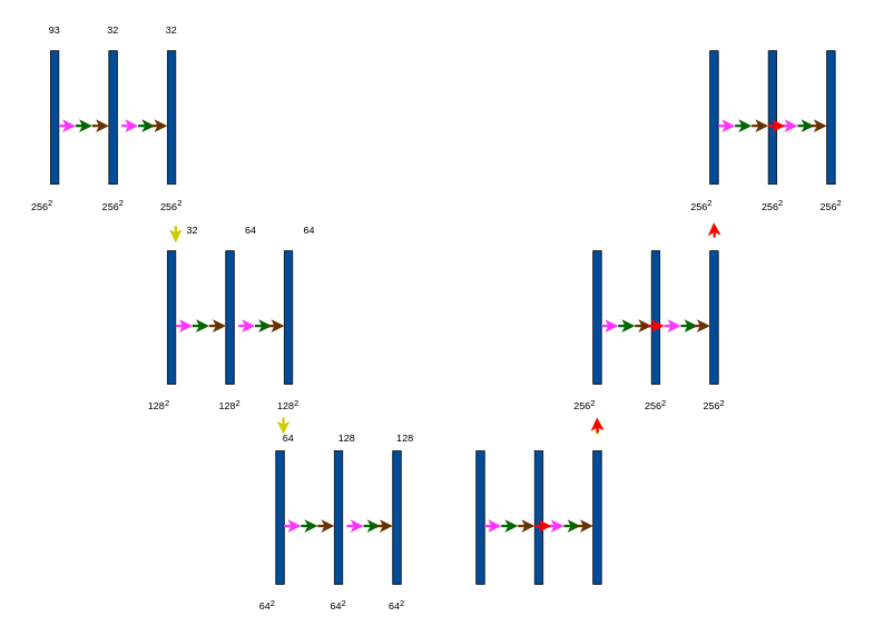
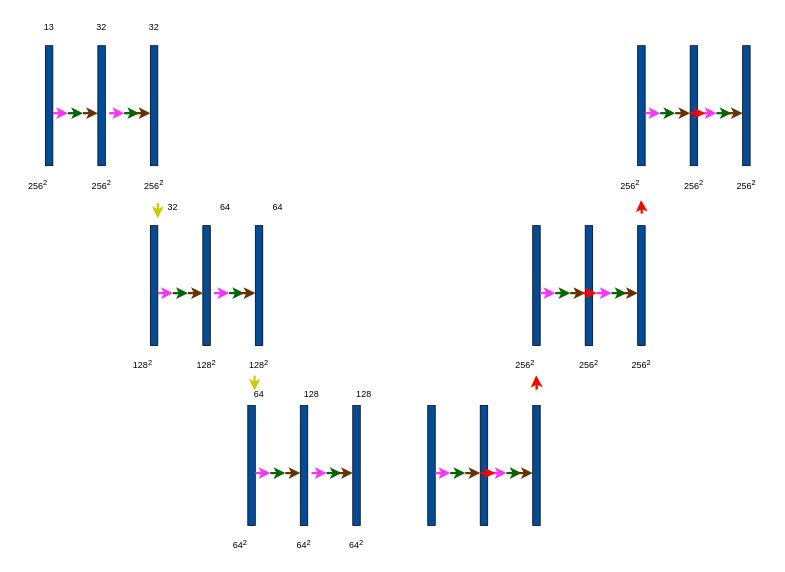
  <mxCell id="0" />
  <mxCell id="1" parent="0" />
  <mxCell id="2" value="" style="rounded=0;whiteSpace=wrap;html=1;fillColor=#004C99;" vertex="1" parent="1"><mxGeometry x="60" y="60" width="10" height="160" as="geometry" /></mxCell>
  <mxCell id="3" value="" style="rounded=0;whiteSpace=wrap;html=1;fillColor=#004C99;" vertex="1" parent="1"><mxGeometry x="130" y="60" width="10" height="160" as="geometry" /></mxCell>
  <mxCell id="4" value="" style="rounded=0;whiteSpace=wrap;html=1;fillColor=#004C99;" vertex="1" parent="1"><mxGeometry x="200" y="60" width="10" height="160" as="geometry" /></mxCell>
  <mxCell id="5" value="256&lt;sup&gt;2&lt;/sup&gt;" style="text;html=1;strokeColor=none;fillColor=none;align=center;verticalAlign=middle;whiteSpace=wrap;rounded=0;" vertex="1" parent="1"><mxGeometry x="20" y="230" width="60" height="30" as="geometry" /></mxCell>
  <mxCell id="6" value="256&lt;sup&gt;2&lt;/sup&gt;" style="text;html=1;strokeColor=none;fillColor=none;align=center;verticalAlign=middle;whiteSpace=wrap;rounded=0;" vertex="1" parent="1"><mxGeometry x="105" y="230" width="60" height="30" as="geometry" /></mxCell>
  <mxCell id="7" value="256&lt;sup&gt;2&lt;/sup&gt;" style="text;html=1;strokeColor=none;fillColor=none;align=center;verticalAlign=middle;whiteSpace=wrap;rounded=0;" vertex="1" parent="1"><mxGeometry x="175" y="230" width="60" height="30" as="geometry" /></mxCell>
  <mxCell id="8" value="" style="html=1;rounded=0;strokeColor=#FF33FF;strokeWidth=3;fillColor=#00FF00;" edge="1" parent="1"><mxGeometry width="100" relative="1" as="geometry"><mxPoint x="70" y="150" as="sourcePoint" /><mxPoint x="90" y="150" as="targetPoint" /></mxGeometry></mxCell>
  <mxCell id="9" value="" style="html=1;rounded=0;strokeColor=#006600;strokeWidth=3;fillColor=#00FF00;" edge="1" parent="1"><mxGeometry width="100" relative="1" as="geometry"><mxPoint x="90" y="150" as="sourcePoint" /><mxPoint x="110" y="150" as="targetPoint" /></mxGeometry></mxCell>
  <mxCell id="10" value="" style="html=1;rounded=0;strokeColor=#663300;strokeWidth=3;fillColor=#00FF00;" edge="1" parent="1"><mxGeometry width="100" relative="1" as="geometry"><mxPoint x="110" y="150" as="sourcePoint" /><mxPoint x="130" y="150" as="targetPoint" /></mxGeometry></mxCell>
  <mxCell id="11" value="" style="html=1;rounded=0;strokeColor=#FF33FF;strokeWidth=3;fillColor=#00FF00;" edge="1" parent="1"><mxGeometry width="100" relative="1" as="geometry"><mxPoint x="145" y="150" as="sourcePoint" /><mxPoint x="165" y="150" as="targetPoint" /></mxGeometry></mxCell>
  <mxCell id="12" value="" style="html=1;rounded=0;strokeColor=#006600;strokeWidth=3;fillColor=#00FF00;" edge="1" parent="1"><mxGeometry width="100" relative="1" as="geometry"><mxPoint x="165" y="150" as="sourcePoint" /><mxPoint x="185" y="150" as="targetPoint" /></mxGeometry></mxCell>
  <mxCell id="13" value="" style="html=1;rounded=0;strokeColor=#663300;strokeWidth=3;fillColor=#00FF00;" edge="1" parent="1"><mxGeometry width="100" relative="1" as="geometry"><mxPoint x="180" y="150" as="sourcePoint" /><mxPoint x="200" y="150" as="targetPoint" /></mxGeometry></mxCell>
  <mxCell id="14" value="" style="html=1;rounded=0;strokeColor=#CCCC00;strokeWidth=3;fillColor=#00FF00;" edge="1" parent="1"><mxGeometry width="100" relative="1" as="geometry"><mxPoint x="210" y="270" as="sourcePoint" /><mxPoint x="210" y="290" as="targetPoint" /></mxGeometry></mxCell>
  <mxCell id="15" value="" style="rounded=0;whiteSpace=wrap;html=1;fillColor=#004C99;" vertex="1" parent="1"><mxGeometry x="200" y="300" width="10" height="160" as="geometry" /></mxCell>
  <mxCell id="16" value="" style="rounded=0;whiteSpace=wrap;html=1;fillColor=#004C99;" vertex="1" parent="1"><mxGeometry x="270" y="300" width="10" height="160" as="geometry" /></mxCell>
  <mxCell id="17" value="" style="rounded=0;whiteSpace=wrap;html=1;fillColor=#004C99;" vertex="1" parent="1"><mxGeometry x="340" y="300" width="10" height="160" as="geometry" /></mxCell>
  <mxCell id="18" value="128&lt;sup&gt;2&lt;/sup&gt;" style="text;html=1;strokeColor=none;fillColor=none;align=center;verticalAlign=middle;whiteSpace=wrap;rounded=0;" vertex="1" parent="1"><mxGeometry x="160" y="470" width="60" height="30" as="geometry" /></mxCell>
  <mxCell id="19" value="128&lt;sup&gt;2&lt;/sup&gt;" style="text;html=1;strokeColor=none;fillColor=none;align=center;verticalAlign=middle;whiteSpace=wrap;rounded=0;" vertex="1" parent="1"><mxGeometry x="245" y="470" width="60" height="30" as="geometry" /></mxCell>
  <mxCell id="20" value="128&lt;sup&gt;2&lt;/sup&gt;" style="text;html=1;strokeColor=none;fillColor=none;align=center;verticalAlign=middle;whiteSpace=wrap;rounded=0;" vertex="1" parent="1"><mxGeometry x="315" y="470" width="60" height="30" as="geometry" /></mxCell>
  <mxCell id="21" value="" style="html=1;rounded=0;strokeColor=#FF33FF;strokeWidth=3;fillColor=#00FF00;" edge="1" parent="1"><mxGeometry width="100" relative="1" as="geometry"><mxPoint x="210" y="390" as="sourcePoint" /><mxPoint x="230" y="390" as="targetPoint" /></mxGeometry></mxCell>
  <mxCell id="22" value="" style="html=1;rounded=0;strokeColor=#006600;strokeWidth=3;fillColor=#00FF00;" edge="1" parent="1"><mxGeometry width="100" relative="1" as="geometry"><mxPoint x="230" y="390" as="sourcePoint" /><mxPoint x="250" y="390" as="targetPoint" /></mxGeometry></mxCell>
  <mxCell id="23" value="" style="html=1;rounded=0;strokeColor=#663300;strokeWidth=3;fillColor=#00FF00;" edge="1" parent="1"><mxGeometry width="100" relative="1" as="geometry"><mxPoint x="250" y="390" as="sourcePoint" /><mxPoint x="270" y="390" as="targetPoint" /></mxGeometry></mxCell>
  <mxCell id="24" value="" style="html=1;rounded=0;strokeColor=#FF33FF;strokeWidth=3;fillColor=#00FF00;" edge="1" parent="1"><mxGeometry width="100" relative="1" as="geometry"><mxPoint x="285" y="390" as="sourcePoint" /><mxPoint x="305" y="390" as="targetPoint" /></mxGeometry></mxCell>
  <mxCell id="25" value="" style="html=1;rounded=0;strokeColor=#006600;strokeWidth=3;fillColor=#00FF00;" edge="1" parent="1"><mxGeometry width="100" relative="1" as="geometry"><mxPoint x="305" y="390" as="sourcePoint" /><mxPoint x="325" y="390" as="targetPoint" /></mxGeometry></mxCell>
  <mxCell id="26" value="" style="html=1;rounded=0;strokeColor=#663300;strokeWidth=3;fillColor=#00FF00;" edge="1" parent="1"><mxGeometry width="100" relative="1" as="geometry"><mxPoint x="320" y="390" as="sourcePoint" /><mxPoint x="340" y="390" as="targetPoint" /></mxGeometry></mxCell>
  <mxCell id="27" value="" style="rounded=0;whiteSpace=wrap;html=1;fillColor=#004C99;" vertex="1" parent="1"><mxGeometry x="330" y="540" width="10" height="160" as="geometry" /></mxCell>
  <mxCell id="28" value="" style="rounded=0;whiteSpace=wrap;html=1;fillColor=#004C99;" vertex="1" parent="1"><mxGeometry x="400" y="540" width="10" height="160" as="geometry" /></mxCell>
  <mxCell id="29" value="" style="rounded=0;whiteSpace=wrap;html=1;fillColor=#004C99;" vertex="1" parent="1"><mxGeometry x="470" y="540" width="10" height="160" as="geometry" /></mxCell>
  <mxCell id="30" value="64&lt;sup&gt;2&lt;/sup&gt;" style="text;html=1;strokeColor=none;fillColor=none;align=center;verticalAlign=middle;whiteSpace=wrap;rounded=0;" vertex="1" parent="1"><mxGeometry x="290" y="710" width="60" height="30" as="geometry" /></mxCell>
  <mxCell id="31" value="64&lt;sup&gt;2&lt;/sup&gt;" style="text;html=1;strokeColor=none;fillColor=none;align=center;verticalAlign=middle;whiteSpace=wrap;rounded=0;" vertex="1" parent="1"><mxGeometry x="375" y="710" width="60" height="30" as="geometry" /></mxCell>
  <mxCell id="32" value="64&lt;sup&gt;2&lt;/sup&gt;" style="text;html=1;strokeColor=none;fillColor=none;align=center;verticalAlign=middle;whiteSpace=wrap;rounded=0;" vertex="1" parent="1"><mxGeometry x="445" y="710" width="60" height="30" as="geometry" /></mxCell>
  <mxCell id="33" value="" style="html=1;rounded=0;strokeColor=#FF33FF;strokeWidth=3;fillColor=#00FF00;" edge="1" parent="1"><mxGeometry width="100" relative="1" as="geometry"><mxPoint x="340" y="630" as="sourcePoint" /><mxPoint x="360" y="630" as="targetPoint" /></mxGeometry></mxCell>
  <mxCell id="34" value="" style="html=1;rounded=0;strokeColor=#006600;strokeWidth=3;fillColor=#00FF00;" edge="1" parent="1"><mxGeometry width="100" relative="1" as="geometry"><mxPoint x="360" y="630" as="sourcePoint" /><mxPoint x="380" y="630" as="targetPoint" /></mxGeometry></mxCell>
  <mxCell id="35" value="" style="html=1;rounded=0;strokeColor=#663300;strokeWidth=3;fillColor=#00FF00;" edge="1" parent="1"><mxGeometry width="100" relative="1" as="geometry"><mxPoint x="380" y="630" as="sourcePoint" /><mxPoint x="400" y="630" as="targetPoint" /></mxGeometry></mxCell>
  <mxCell id="36" value="" style="html=1;rounded=0;strokeColor=#FF33FF;strokeWidth=3;fillColor=#00FF00;" edge="1" parent="1"><mxGeometry width="100" relative="1" as="geometry"><mxPoint x="415" y="630" as="sourcePoint" /><mxPoint x="435" y="630" as="targetPoint" /></mxGeometry></mxCell>
  <mxCell id="37" value="" style="html=1;rounded=0;strokeColor=#006600;strokeWidth=3;fillColor=#00FF00;" edge="1" parent="1"><mxGeometry width="100" relative="1" as="geometry"><mxPoint x="435" y="630" as="sourcePoint" /><mxPoint x="455" y="630" as="targetPoint" /></mxGeometry></mxCell>
  <mxCell id="38" value="" style="html=1;rounded=0;strokeColor=#663300;strokeWidth=3;fillColor=#00FF00;" edge="1" parent="1"><mxGeometry width="100" relative="1" as="geometry"><mxPoint x="450" y="630" as="sourcePoint" /><mxPoint x="470" y="630" as="targetPoint" /></mxGeometry></mxCell>
  <mxCell id="39" value="" style="rounded=0;whiteSpace=wrap;html=1;fillColor=#004C99;" vertex="1" parent="1"><mxGeometry x="570" y="540" width="10" height="160" as="geometry" /></mxCell>
  <mxCell id="40" value="" style="rounded=0;whiteSpace=wrap;html=1;fillColor=#004C99;" vertex="1" parent="1"><mxGeometry x="640" y="540" width="10" height="160" as="geometry" /></mxCell>
  <mxCell id="41" value="" style="rounded=0;whiteSpace=wrap;html=1;fillColor=#004C99;" vertex="1" parent="1"><mxGeometry x="710" y="540" width="10" height="160" as="geometry" /></mxCell>
  <mxCell id="42" value="" style="html=1;rounded=0;strokeColor=#FF33FF;strokeWidth=3;fillColor=#00FF00;" edge="1" parent="1"><mxGeometry width="100" relative="1" as="geometry"><mxPoint x="580" y="630" as="sourcePoint" /><mxPoint x="600" y="630" as="targetPoint" /></mxGeometry></mxCell>
  <mxCell id="43" value="" style="html=1;rounded=0;strokeColor=#006600;strokeWidth=3;fillColor=#00FF00;" edge="1" parent="1"><mxGeometry width="100" relative="1" as="geometry"><mxPoint x="600" y="630" as="sourcePoint" /><mxPoint x="620" y="630" as="targetPoint" /></mxGeometry></mxCell>
  <mxCell id="44" value="" style="html=1;rounded=0;strokeColor=#663300;strokeWidth=3;fillColor=#00FF00;" edge="1" parent="1"><mxGeometry width="100" relative="1" as="geometry"><mxPoint x="620" y="630" as="sourcePoint" /><mxPoint x="640" y="630" as="targetPoint" /></mxGeometry></mxCell>
  <mxCell id="45" value="" style="html=1;rounded=0;strokeColor=#FF33FF;strokeWidth=3;fillColor=#00FF00;" edge="1" parent="1"><mxGeometry width="100" relative="1" as="geometry"><mxPoint x="655" y="630" as="sourcePoint" /><mxPoint x="675" y="630" as="targetPoint" /></mxGeometry></mxCell>
  <mxCell id="46" value="" style="html=1;rounded=0;strokeColor=#006600;strokeWidth=3;fillColor=#00FF00;" edge="1" parent="1"><mxGeometry width="100" relative="1" as="geometry"><mxPoint x="675" y="630" as="sourcePoint" /><mxPoint x="695" y="630" as="targetPoint" /></mxGeometry></mxCell>
  <mxCell id="47" value="" style="html=1;rounded=0;strokeColor=#663300;strokeWidth=3;fillColor=#00FF00;" edge="1" parent="1"><mxGeometry width="100" relative="1" as="geometry"><mxPoint x="690" y="630" as="sourcePoint" /><mxPoint x="710" y="630" as="targetPoint" /></mxGeometry></mxCell>
  <mxCell id="48" value="" style="rounded=0;whiteSpace=wrap;html=1;fillColor=#004C99;" vertex="1" parent="1"><mxGeometry x="710" y="300" width="10" height="160" as="geometry" /></mxCell>
  <mxCell id="49" value="" style="rounded=0;whiteSpace=wrap;html=1;fillColor=#004C99;" vertex="1" parent="1"><mxGeometry x="780" y="300" width="10" height="160" as="geometry" /></mxCell>
  <mxCell id="50" value="" style="rounded=0;whiteSpace=wrap;html=1;fillColor=#004C99;" vertex="1" parent="1"><mxGeometry x="850" y="300" width="10" height="160" as="geometry" /></mxCell>
  <mxCell id="51" value="256&lt;sup&gt;2&lt;/sup&gt;" style="text;html=1;strokeColor=none;fillColor=none;align=center;verticalAlign=middle;whiteSpace=wrap;rounded=0;" vertex="1" parent="1"><mxGeometry x="670" y="470" width="60" height="30" as="geometry" /></mxCell>
  <mxCell id="52" value="256&lt;sup&gt;2&lt;/sup&gt;" style="text;html=1;strokeColor=none;fillColor=none;align=center;verticalAlign=middle;whiteSpace=wrap;rounded=0;" vertex="1" parent="1"><mxGeometry x="755" y="470" width="60" height="30" as="geometry" /></mxCell>
  <mxCell id="53" value="256&lt;sup&gt;2&lt;/sup&gt;" style="text;html=1;strokeColor=none;fillColor=none;align=center;verticalAlign=middle;whiteSpace=wrap;rounded=0;" vertex="1" parent="1"><mxGeometry x="825" y="470" width="60" height="30" as="geometry" /></mxCell>
  <mxCell id="54" value="" style="html=1;rounded=0;strokeColor=#FF33FF;strokeWidth=3;fillColor=#00FF00;" edge="1" parent="1"><mxGeometry width="100" relative="1" as="geometry"><mxPoint x="720" y="390" as="sourcePoint" /><mxPoint x="740" y="390" as="targetPoint" /></mxGeometry></mxCell>
  <mxCell id="55" value="" style="html=1;rounded=0;strokeColor=#006600;strokeWidth=3;fillColor=#00FF00;" edge="1" parent="1"><mxGeometry width="100" relative="1" as="geometry"><mxPoint x="740" y="390" as="sourcePoint" /><mxPoint x="760" y="390" as="targetPoint" /></mxGeometry></mxCell>
  <mxCell id="56" value="" style="html=1;rounded=0;strokeColor=#663300;strokeWidth=3;fillColor=#00FF00;" edge="1" parent="1"><mxGeometry width="100" relative="1" as="geometry"><mxPoint x="760" y="390" as="sourcePoint" /><mxPoint x="780" y="390" as="targetPoint" /></mxGeometry></mxCell>
  <mxCell id="57" value="" style="html=1;rounded=0;strokeColor=#FF33FF;strokeWidth=3;fillColor=#00FF00;" edge="1" parent="1"><mxGeometry width="100" relative="1" as="geometry"><mxPoint x="795" y="390" as="sourcePoint" /><mxPoint x="815" y="390" as="targetPoint" /></mxGeometry></mxCell>
  <mxCell id="58" value="" style="html=1;rounded=0;strokeColor=#006600;strokeWidth=3;fillColor=#00FF00;" edge="1" parent="1"><mxGeometry width="100" relative="1" as="geometry"><mxPoint x="815" y="390" as="sourcePoint" /><mxPoint x="835" y="390" as="targetPoint" /></mxGeometry></mxCell>
  <mxCell id="59" value="" style="html=1;rounded=0;strokeColor=#663300;strokeWidth=3;fillColor=#00FF00;" edge="1" parent="1"><mxGeometry width="100" relative="1" as="geometry"><mxPoint x="830" y="390" as="sourcePoint" /><mxPoint x="850" y="390" as="targetPoint" /></mxGeometry></mxCell>
  <mxCell id="60" value="" style="rounded=0;whiteSpace=wrap;html=1;fillColor=#004C99;" vertex="1" parent="1"><mxGeometry x="850" y="60" width="10" height="160" as="geometry" /></mxCell>
  <mxCell id="61" value="" style="rounded=0;whiteSpace=wrap;html=1;fillColor=#004C99;" vertex="1" parent="1"><mxGeometry x="920" y="60" width="10" height="160" as="geometry" /></mxCell>
  <mxCell id="62" value="" style="rounded=0;whiteSpace=wrap;html=1;fillColor=#004C99;" vertex="1" parent="1"><mxGeometry x="990" y="60" width="10" height="160" as="geometry" /></mxCell>
  <mxCell id="63" value="256&lt;sup&gt;2&lt;/sup&gt;" style="text;html=1;strokeColor=none;fillColor=none;align=center;verticalAlign=middle;whiteSpace=wrap;rounded=0;" vertex="1" parent="1"><mxGeometry x="810" y="230" width="60" height="30" as="geometry" /></mxCell>
  <mxCell id="64" value="256&lt;sup&gt;2&lt;/sup&gt;" style="text;html=1;strokeColor=none;fillColor=none;align=center;verticalAlign=middle;whiteSpace=wrap;rounded=0;" vertex="1" parent="1"><mxGeometry x="895" y="230" width="60" height="30" as="geometry" /></mxCell>
  <mxCell id="65" value="256&lt;sup&gt;2&lt;/sup&gt;" style="text;html=1;strokeColor=none;fillColor=none;align=center;verticalAlign=middle;whiteSpace=wrap;rounded=0;" vertex="1" parent="1"><mxGeometry x="965" y="230" width="60" height="30" as="geometry" /></mxCell>
  <mxCell id="66" value="" style="html=1;rounded=0;strokeColor=#FF33FF;strokeWidth=3;fillColor=#00FF00;" edge="1" parent="1"><mxGeometry width="100" relative="1" as="geometry"><mxPoint x="860" y="150" as="sourcePoint" /><mxPoint x="880" y="150" as="targetPoint" /></mxGeometry></mxCell>
  <mxCell id="67" value="" style="html=1;rounded=0;strokeColor=#006600;strokeWidth=3;fillColor=#00FF00;" edge="1" parent="1"><mxGeometry width="100" relative="1" as="geometry"><mxPoint x="880" y="150" as="sourcePoint" /><mxPoint x="900" y="150" as="targetPoint" /></mxGeometry></mxCell>
  <mxCell id="68" value="" style="html=1;rounded=0;strokeColor=#663300;strokeWidth=3;fillColor=#00FF00;" edge="1" parent="1"><mxGeometry width="100" relative="1" as="geometry"><mxPoint x="900" y="150" as="sourcePoint" /><mxPoint x="920" y="150" as="targetPoint" /></mxGeometry></mxCell>
  <mxCell id="69" value="" style="html=1;rounded=0;strokeColor=#FF33FF;strokeWidth=3;fillColor=#00FF00;" edge="1" parent="1"><mxGeometry width="100" relative="1" as="geometry"><mxPoint x="935" y="150" as="sourcePoint" /><mxPoint x="955" y="150" as="targetPoint" /></mxGeometry></mxCell>
  <mxCell id="70" value="" style="html=1;rounded=0;strokeColor=#006600;strokeWidth=3;fillColor=#00FF00;" edge="1" parent="1"><mxGeometry width="100" relative="1" as="geometry"><mxPoint x="955" y="150" as="sourcePoint" /><mxPoint x="975" y="150" as="targetPoint" /></mxGeometry></mxCell>
  <mxCell id="71" value="" style="html=1;rounded=0;strokeColor=#663300;strokeWidth=3;fillColor=#00FF00;" edge="1" parent="1"><mxGeometry width="100" relative="1" as="geometry"><mxPoint x="970" y="150" as="sourcePoint" /><mxPoint x="990" y="150" as="targetPoint" /></mxGeometry></mxCell>
  <mxCell id="72" value="" style="html=1;rounded=0;strokeColor=#CCCC00;strokeWidth=3;fillColor=#00FF00;" edge="1" parent="1"><mxGeometry width="100" relative="1" as="geometry"><mxPoint x="339" y="500" as="sourcePoint" /><mxPoint x="339" y="520" as="targetPoint" /></mxGeometry></mxCell>
  <mxCell id="73" value="" style="html=1;rounded=0;strokeColor=#CCCC00;strokeWidth=3;fillColor=#00FF00;entryX=0.75;entryY=1;entryDx=0;entryDy=0;" edge="1" parent="1" target="51"><mxGeometry width="100" relative="1" as="geometry"><mxPoint x="715" y="520" as="sourcePoint" /><mxPoint x="714.5" y="530" as="targetPoint" /></mxGeometry></mxCell>
- <mxCell id="74" value="93" style="text;html=1;strokeColor=none;fillColor=none;align=center;verticalAlign=middle;whiteSpace=wrap;rounded=0;" vertex="1" parent="1"><mxGeometry x="35" y="20" width="60" height="30" as="geometry" /></mxCell>
+ <mxCell id="74" value="13" style="text;html=1;strokeColor=none;fillColor=none;align=center;verticalAlign=middle;whiteSpace=wrap;rounded=0;" vertex="1" parent="1"><mxGeometry x="35" y="20" width="60" height="30" as="geometry" /></mxCell>
  <mxCell id="75" value="32" style="text;html=1;strokeColor=none;fillColor=none;align=center;verticalAlign=middle;whiteSpace=wrap;rounded=0;" vertex="1" parent="1"><mxGeometry x="105" y="20" width="60" height="30" as="geometry" /></mxCell>
  <mxCell id="76" value="32" style="text;html=1;strokeColor=none;fillColor=none;align=center;verticalAlign=middle;whiteSpace=wrap;rounded=0;" vertex="1" parent="1"><mxGeometry x="175" y="20" width="60" height="30" as="geometry" /></mxCell>
  <mxCell id="77" value="32" style="text;html=1;strokeColor=none;fillColor=none;align=center;verticalAlign=middle;whiteSpace=wrap;rounded=0;" vertex="1" parent="1"><mxGeometry x="200" y="260" width="60" height="30" as="geometry" /></mxCell>
  <mxCell id="78" value="64" style="text;html=1;strokeColor=none;fillColor=none;align=center;verticalAlign=middle;whiteSpace=wrap;rounded=0;" vertex="1" parent="1"><mxGeometry x="270" y="260" width="60" height="30" as="geometry" /></mxCell>
  <mxCell id="79" value="64" style="text;html=1;strokeColor=none;fillColor=none;align=center;verticalAlign=middle;whiteSpace=wrap;rounded=0;" vertex="1" parent="1"><mxGeometry x="340" y="260" width="60" height="30" as="geometry" /></mxCell>
  <mxCell id="80" value="64" style="text;html=1;strokeColor=none;fillColor=none;align=center;verticalAlign=middle;whiteSpace=wrap;rounded=0;" vertex="1" parent="1"><mxGeometry x="315" y="510" width="60" height="30" as="geometry" /></mxCell>
  <mxCell id="81" value="128" style="text;html=1;strokeColor=none;fillColor=none;align=center;verticalAlign=middle;whiteSpace=wrap;rounded=0;" vertex="1" parent="1"><mxGeometry x="385" y="510" width="60" height="30" as="geometry" /></mxCell>
  <mxCell id="82" value="128" style="text;html=1;strokeColor=none;fillColor=none;align=center;verticalAlign=middle;whiteSpace=wrap;rounded=0;" vertex="1" parent="1"><mxGeometry x="455" y="510" width="60" height="30" as="geometry" /></mxCell>
  <mxCell id="83" value="" style="html=1;rounded=0;strokeColor=#FF0000;strokeWidth=3;fillColor=#00FF00;" edge="1" parent="1"><mxGeometry width="100" relative="1" as="geometry"><mxPoint x="775" y="390" as="sourcePoint" /><mxPoint x="795" y="390" as="targetPoint" /></mxGeometry></mxCell>
  <mxCell id="84" value="" style="html=1;rounded=0;strokeColor=#FF0000;strokeWidth=3;fillColor=#00FF00;entryX=0.65;entryY=1.067;entryDx=0;entryDy=0;entryPerimeter=0;" edge="1" parent="1"><mxGeometry width="100" relative="1" as="geometry"><mxPoint x="715.5" y="517.99" as="sourcePoint" /><mxPoint x="714.5" y="500" as="targetPoint" /></mxGeometry></mxCell>
  <mxCell id="85" value="" style="html=1;rounded=0;strokeColor=#FF0000;strokeWidth=3;fillColor=#00FF00;entryX=0.65;entryY=1.067;entryDx=0;entryDy=0;entryPerimeter=0;" edge="1" parent="1"><mxGeometry width="100" relative="1" as="geometry"><mxPoint x="855.5" y="284" as="sourcePoint" /><mxPoint x="854.5" y="266.01" as="targetPoint" /></mxGeometry></mxCell>
  <mxCell id="86" value="" style="html=1;rounded=0;strokeColor=#FF0000;strokeWidth=3;fillColor=#00FF00;" edge="1" parent="1"><mxGeometry width="100" relative="1" as="geometry"><mxPoint x="920" y="150" as="sourcePoint" /><mxPoint x="940" y="150" as="targetPoint" /></mxGeometry></mxCell>
  <mxCell id="87" value="" style="html=1;rounded=0;strokeColor=#FF0000;strokeWidth=3;fillColor=#00FF00;" edge="1" parent="1"><mxGeometry width="100" relative="1" as="geometry"><mxPoint x="640" y="630" as="sourcePoint" /><mxPoint x="660" y="630" as="targetPoint" /></mxGeometry></mxCell>
